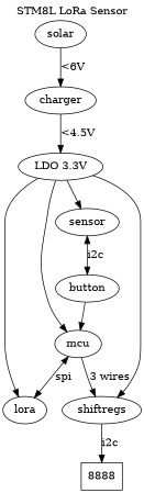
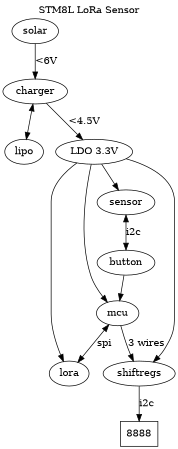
  digraph {
    label="STM8L LoRa Sensor"
    labelloc=t
    solar
    charger
+   lipo
    n4 [label="LDO 3.3V"]
    mcu
    sensor
    lora
    shiftregs
    button
    n10 [label=8888 shape=polygon sides=4 skew=0]
    solar -> charger [label="<6V"]
+   charger -> lipo [dir=both]
    charger -> n4 [label="<4.5V"]
    n4 -> mcu
    n4 -> sensor
    n4 -> lora
    n4 -> shiftregs
    mcu -> lora [dir=both label=spi]
    mcu -> shiftregs [label="3 wires"]
    sensor -> button [dir=both label=i2c]
    shiftregs -> n10 [label=i2c]
    button -> mcu
  }
